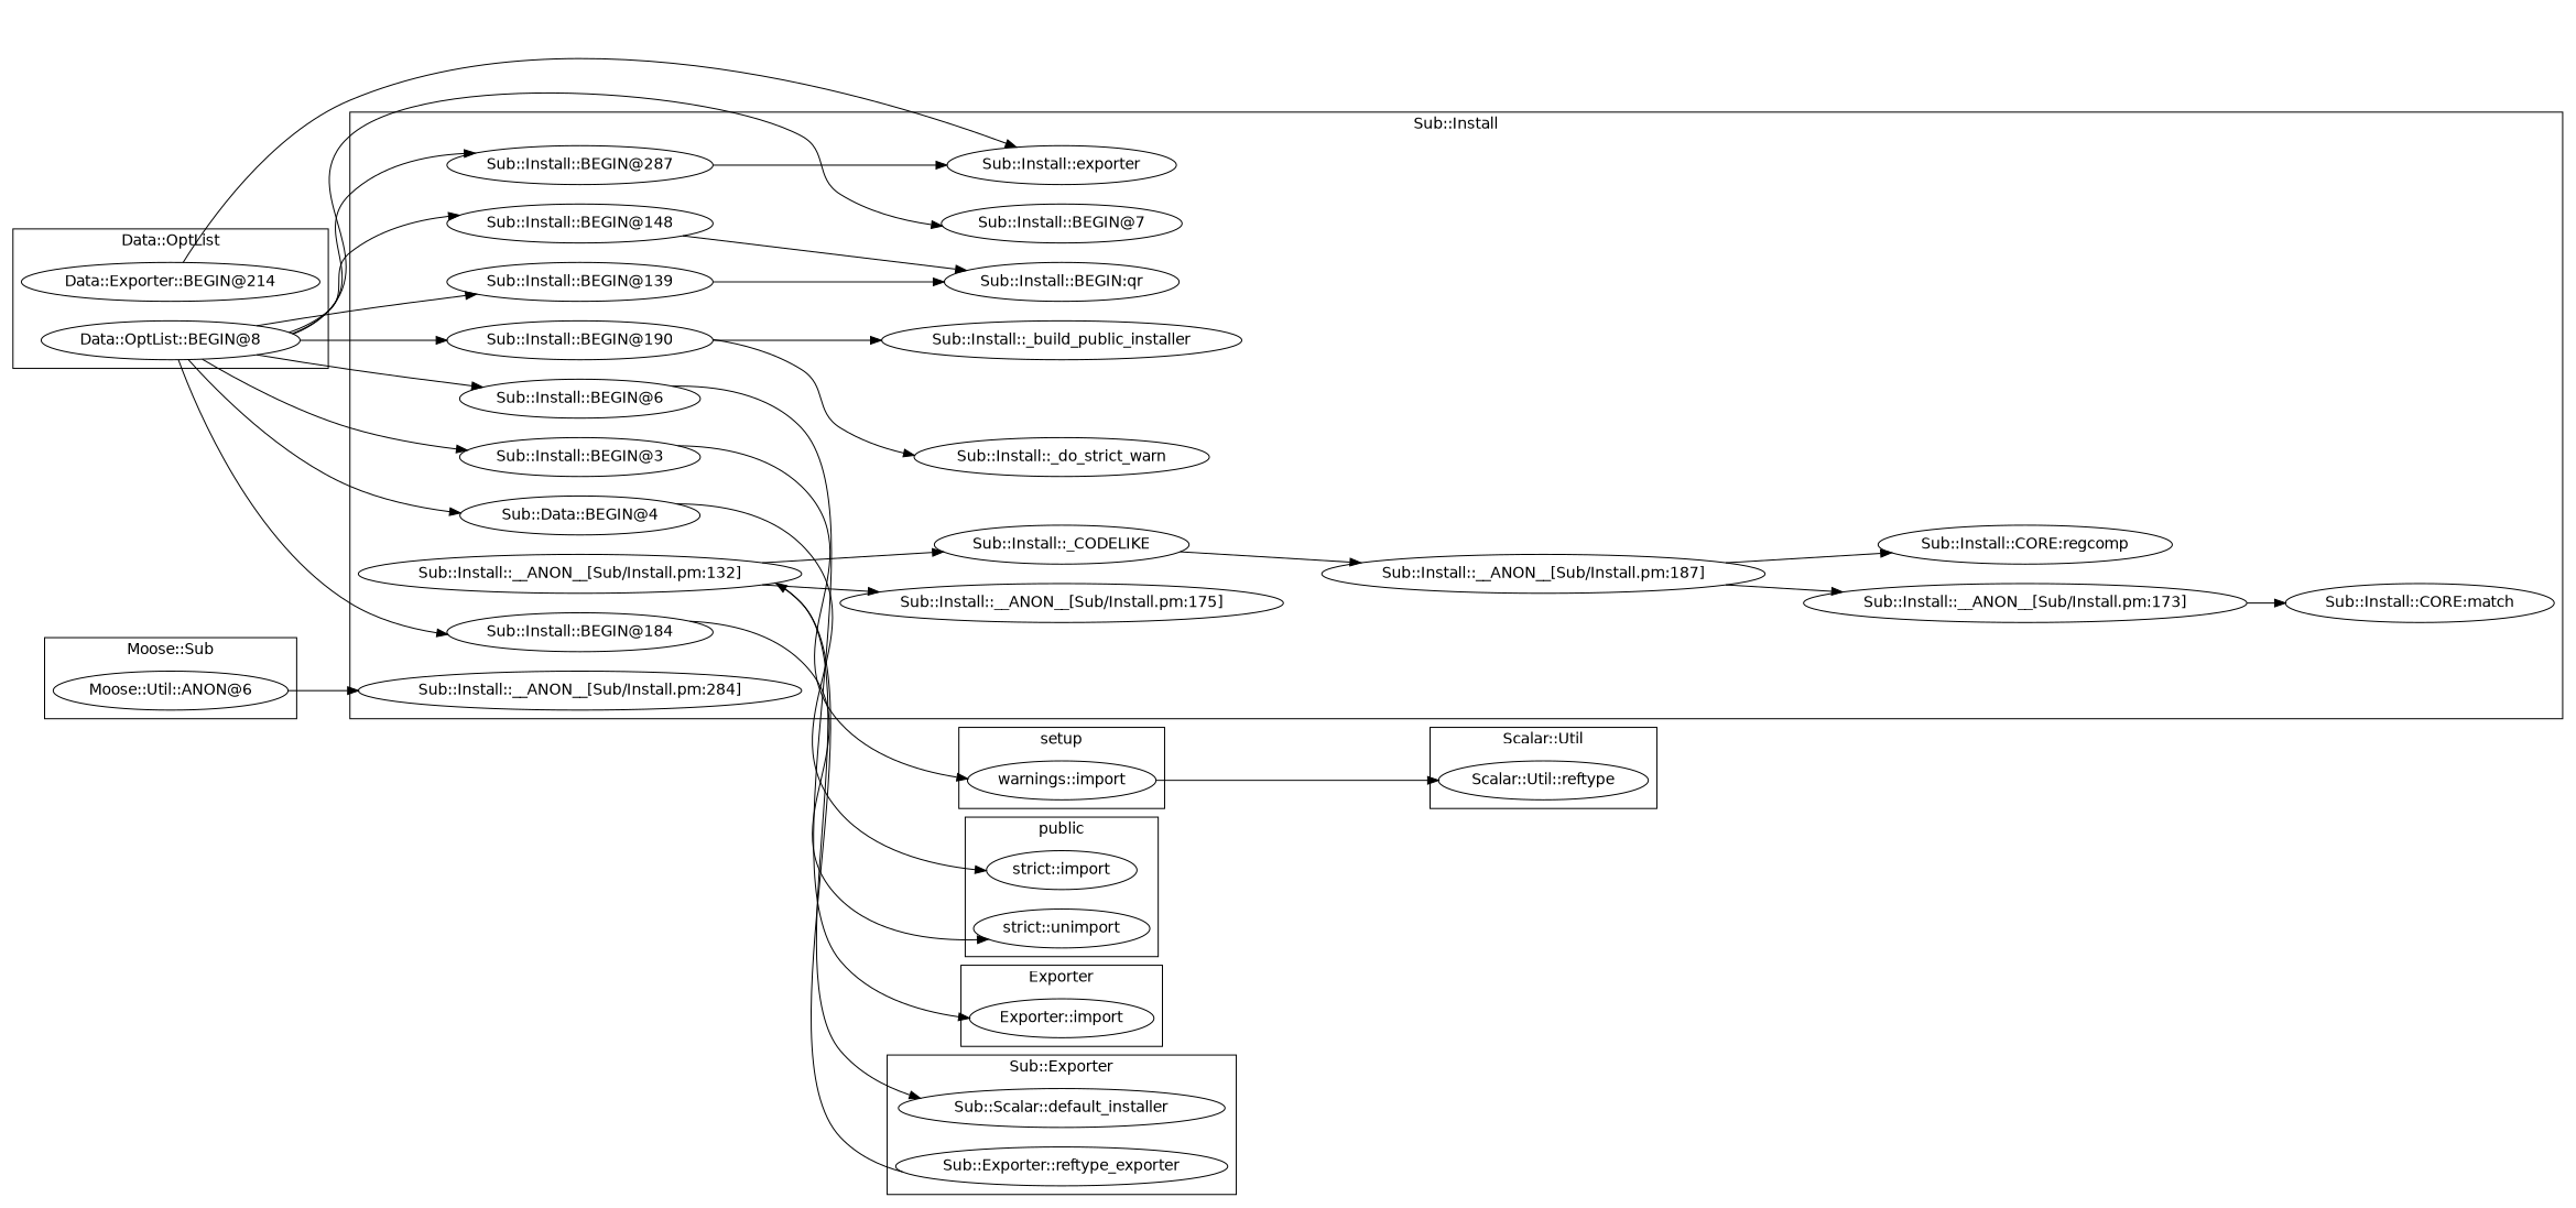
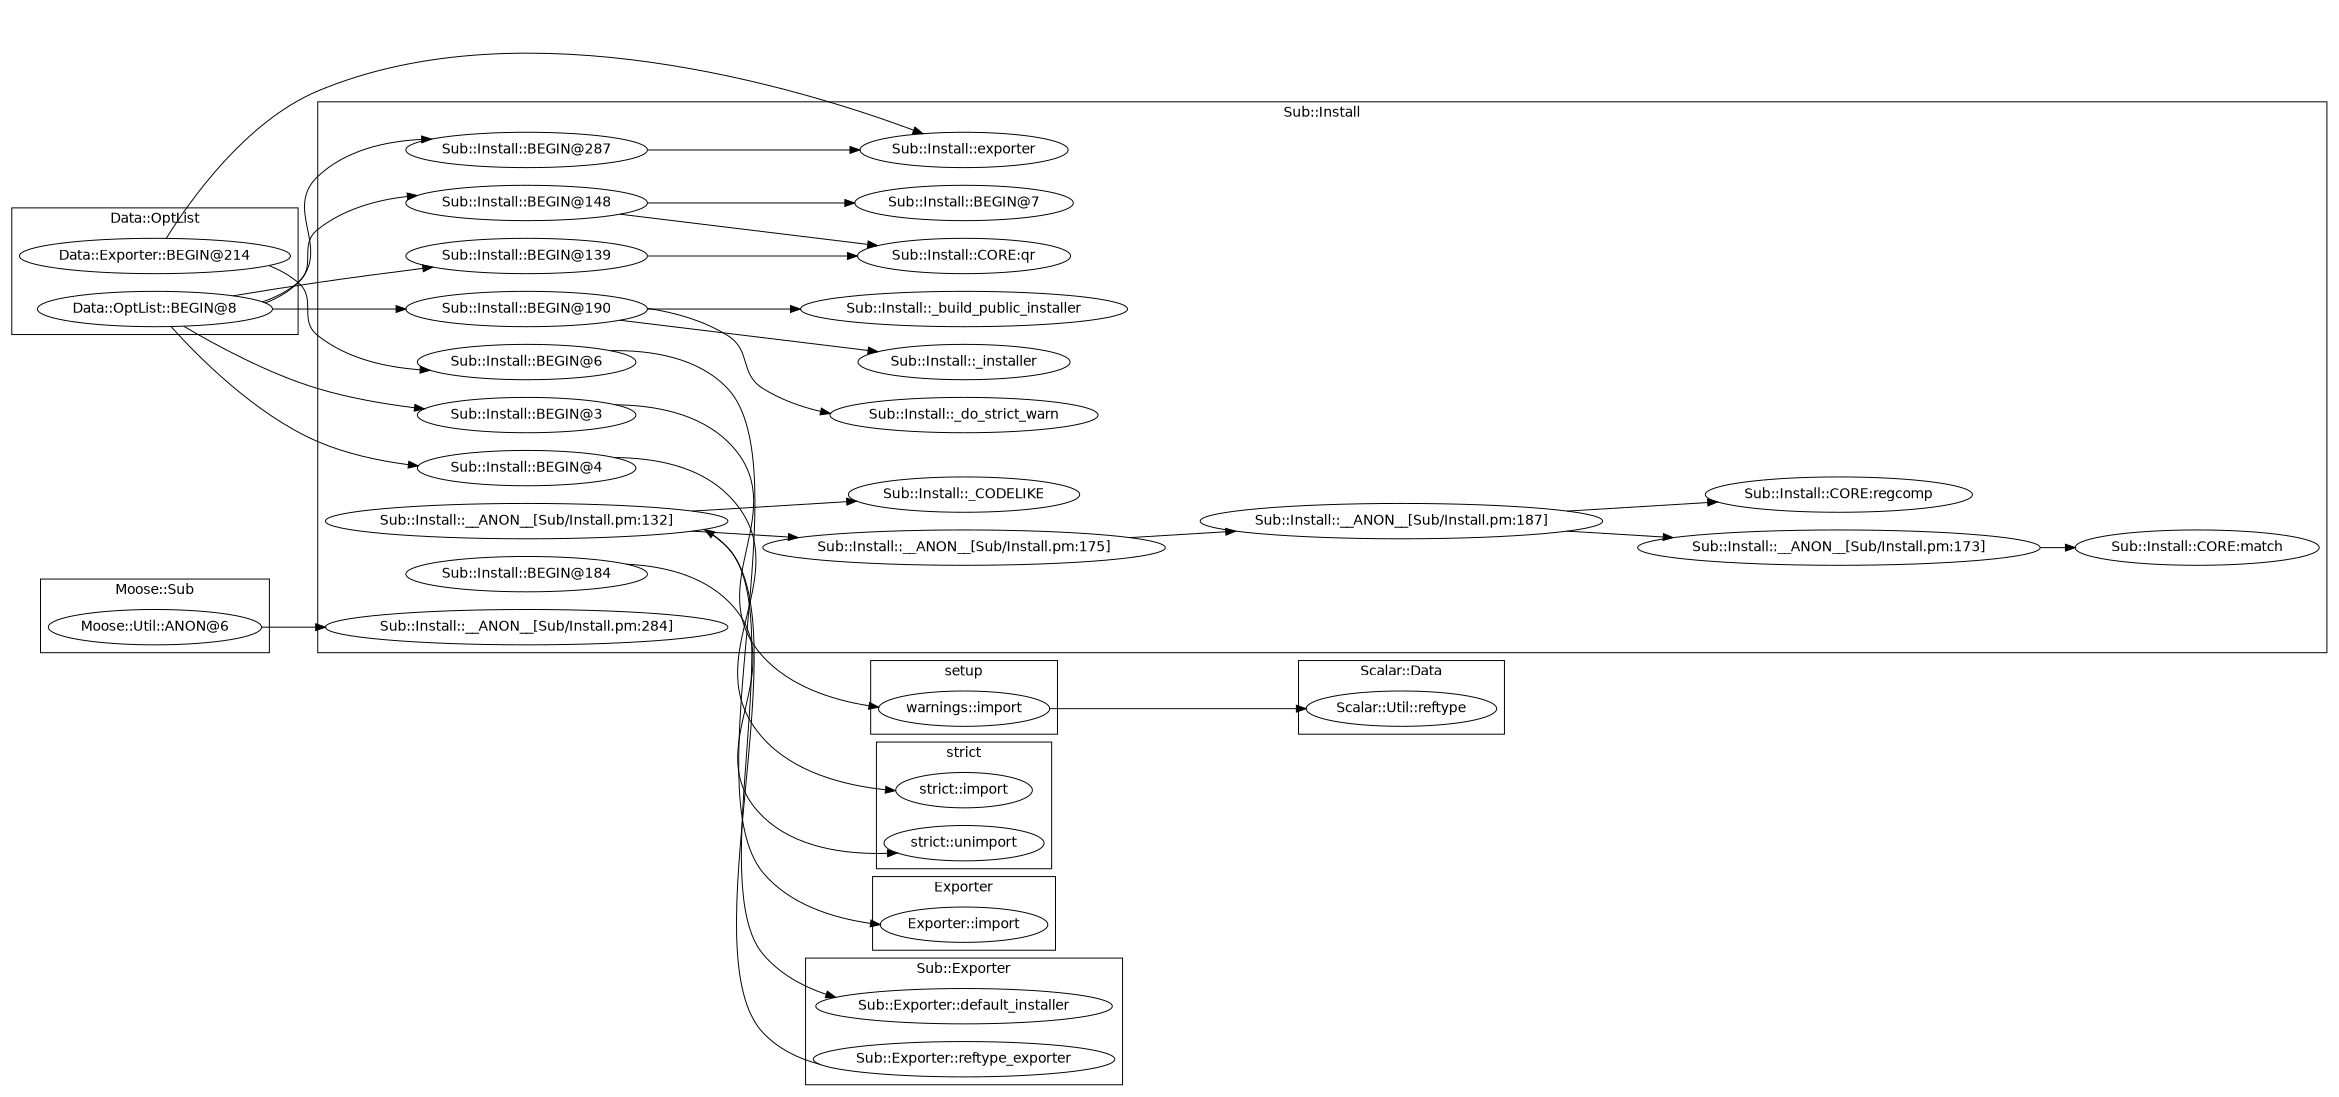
  digraph {
    fontname="DejaVu Sans"
    rankdir=LR
    node [fontname="DejaVu Sans"]
    edge [fontname="DejaVu Sans"]
    "Data::OptList::BEGIN@8"
    n2 [label="Data::Exporter::BEGIN@214"]
    "warnings::import"
    "Sub::Install::BEGIN@148"
+   "Sub::Install::_installer"
    "Sub::Install::BEGIN@3"
    "Sub::Install::BEGIN@184"
    "Sub::Install::BEGIN@6"
    "Sub::Install::__ANON__[Sub/Install.pm:187]"
    "Sub::Install::__ANON__[Sub/Install.pm:284]"
    "Sub::Install::BEGIN@139"
    "Sub::Install::CORE:match"
    "Sub::Install::__ANON__[Sub/Install.pm:175]"
    "Sub::Install::_CODELIKE"
    "Sub::Install::__ANON__[Sub/Install.pm:173]"
    "Sub::Install::__ANON__[Sub/Install.pm:132]"
    "Sub::Install::exporter"
-   "Sub::Install::BEGIN@4" [label="Sub::Data::BEGIN@4"]
-   "Sub::Install::CORE:qr" [label="Sub::Install::BEGIN:qr"]
+   "Sub::Install::BEGIN@4"
+   "Sub::Install::CORE:qr"
    "Sub::Install::_build_public_installer"
    "Sub::Install::BEGIN@287"
    n22 [label="Sub::Install::_do_strict_warn"]
    "Sub::Install::BEGIN@190"
    "Sub::Install::BEGIN@7"
    "Sub::Install::CORE:regcomp"
    "Scalar::Util::reftype"
-   "Sub::Exporter::default_installer" [label="Sub::Scalar::default_installer"]
+   "Sub::Exporter::default_installer"
    n28 [label="Sub::Exporter::reftype_exporter"]
    n29 [label="Moose::Util::ANON@6"]
    "strict::import"
    "strict::unimport"
    "Exporter::import"
    subgraph cluster_1 {
      label="Data::OptList"
      "Data::OptList::BEGIN@8"
      n2
    }
    subgraph cluster_2 {
      label=setup
      "warnings::import"
    }
    subgraph cluster_3 {
      label="Sub::Install"
      "Sub::Install::BEGIN@148"
+     "Sub::Install::_installer"
      "Sub::Install::BEGIN@3"
      "Sub::Install::BEGIN@184"
      "Sub::Install::BEGIN@6"
      "Sub::Install::__ANON__[Sub/Install.pm:187]"
      "Sub::Install::__ANON__[Sub/Install.pm:284]"
      "Sub::Install::BEGIN@139"
      "Sub::Install::CORE:match"
      "Sub::Install::__ANON__[Sub/Install.pm:175]"
      "Sub::Install::_CODELIKE"
      "Sub::Install::__ANON__[Sub/Install.pm:173]"
      "Sub::Install::__ANON__[Sub/Install.pm:132]"
      "Sub::Install::exporter"
      "Sub::Install::BEGIN@4"
      "Sub::Install::CORE:qr"
      "Sub::Install::_build_public_installer"
      "Sub::Install::BEGIN@287"
      n22
      "Sub::Install::BEGIN@190"
      "Sub::Install::BEGIN@7"
      "Sub::Install::CORE:regcomp"
    }
    subgraph cluster_4 {
-     label="Scalar::Util"
+     label="Scalar::Data"
      "Scalar::Util::reftype"
    }
    subgraph cluster_5 {
      label="Sub::Exporter"
      "Sub::Exporter::default_installer"
      n28
    }
    subgraph cluster_6 {
      label="Moose::Sub"
      n29
    }
    subgraph cluster_7 {
-     label=public
+     label="strict"
      "strict::import"
      "strict::unimport"
    }
    subgraph cluster_8 {
      label=Exporter
      "Exporter::import"
    }
    "Data::OptList::BEGIN@8" -> "Sub::Install::BEGIN@148"
    "Data::OptList::BEGIN@8" -> "Sub::Install::BEGIN@3"
-   "Data::OptList::BEGIN@8" -> "Sub::Install::BEGIN@184"
-   "Data::OptList::BEGIN@8" -> "Sub::Install::BEGIN@6"
+   n2 -> "Sub::Install::BEGIN@6"
    "Data::OptList::BEGIN@8" -> "Sub::Install::BEGIN@139"
    "Data::OptList::BEGIN@8" -> "Sub::Install::BEGIN@4"
    "Data::OptList::BEGIN@8" -> "Sub::Install::BEGIN@287"
    "Data::OptList::BEGIN@8" -> "Sub::Install::BEGIN@190"
-   "Data::OptList::BEGIN@8" -> "Sub::Install::BEGIN@7"
+   "Sub::Install::BEGIN@148" -> "Sub::Install::BEGIN@7"
    n2 -> "Sub::Install::exporter"
    "warnings::import" -> "Scalar::Util::reftype"
    "Sub::Install::BEGIN@148" -> "Sub::Install::CORE:qr"
    "Sub::Install::BEGIN@3" -> "warnings::import"
    "Sub::Install::BEGIN@184" -> "strict::unimport"
    "Sub::Install::BEGIN@6" -> "Exporter::import"
    "Sub::Install::__ANON__[Sub/Install.pm:187]" -> "Sub::Install::__ANON__[Sub/Install.pm:173]"
    "Sub::Install::__ANON__[Sub/Install.pm:187]" -> "Sub::Install::CORE:regcomp"
    "Sub::Install::BEGIN@139" -> "Sub::Install::CORE:qr"
-   "Sub::Install::_CODELIKE" -> "Sub::Install::__ANON__[Sub/Install.pm:187]"
+   "Sub::Install::__ANON__[Sub/Install.pm:175]" -> "Sub::Install::__ANON__[Sub/Install.pm:187]"
    "Sub::Install::__ANON__[Sub/Install.pm:173]" -> "Sub::Install::CORE:match"
    "Sub::Install::__ANON__[Sub/Install.pm:132]" -> "Sub::Install::__ANON__[Sub/Install.pm:175]"
    "Sub::Install::__ANON__[Sub/Install.pm:132]" -> "Sub::Install::_CODELIKE"
    "Sub::Install::__ANON__[Sub/Install.pm:132]" -> "Sub::Exporter::default_installer"
    "Sub::Install::BEGIN@4" -> "strict::import"
    "Sub::Install::BEGIN@287" -> "Sub::Install::exporter"
+   "Sub::Install::BEGIN@190" -> "Sub::Install::_installer"
    "Sub::Install::BEGIN@190" -> "Sub::Install::_build_public_installer"
    "Sub::Install::BEGIN@190" -> n22
    n28 -> "Sub::Install::__ANON__[Sub/Install.pm:132]"
    n29 -> "Sub::Install::__ANON__[Sub/Install.pm:284]"
  }
